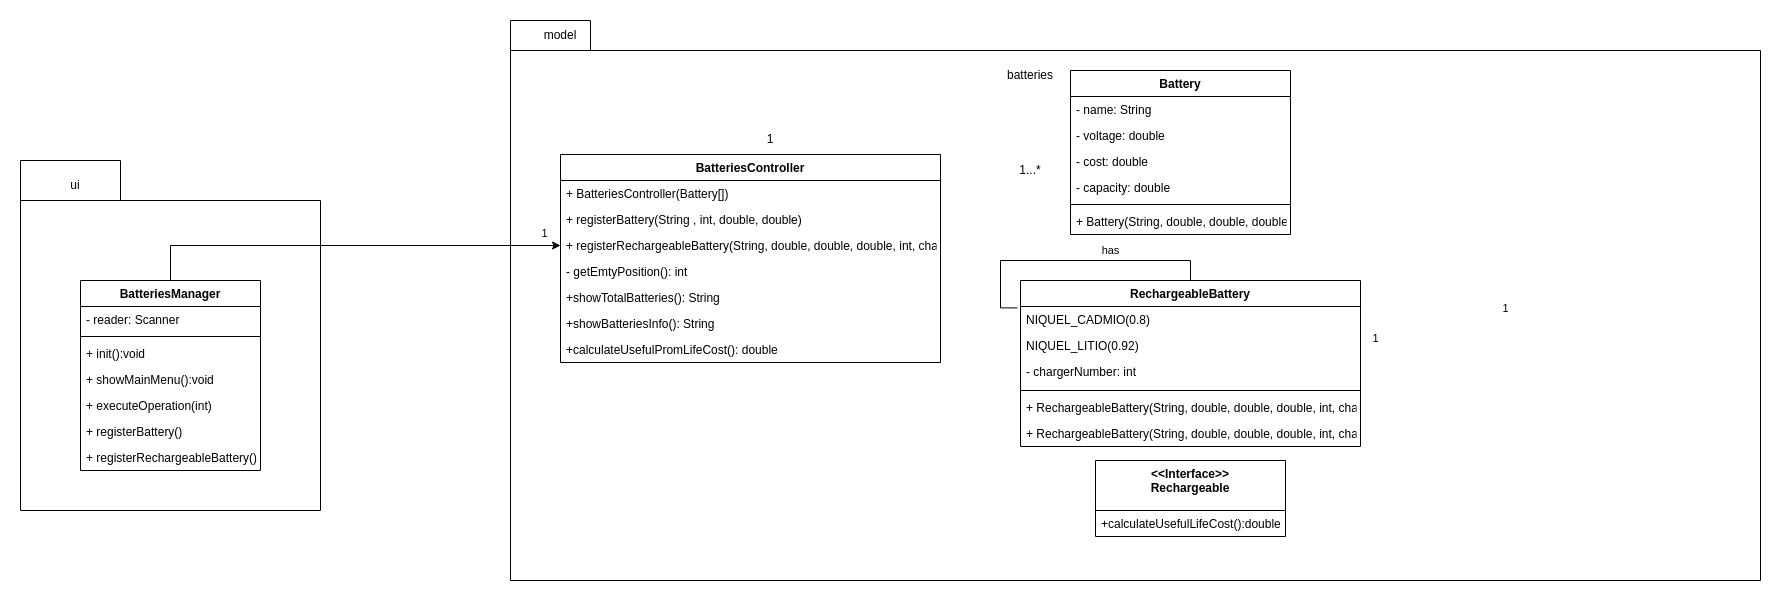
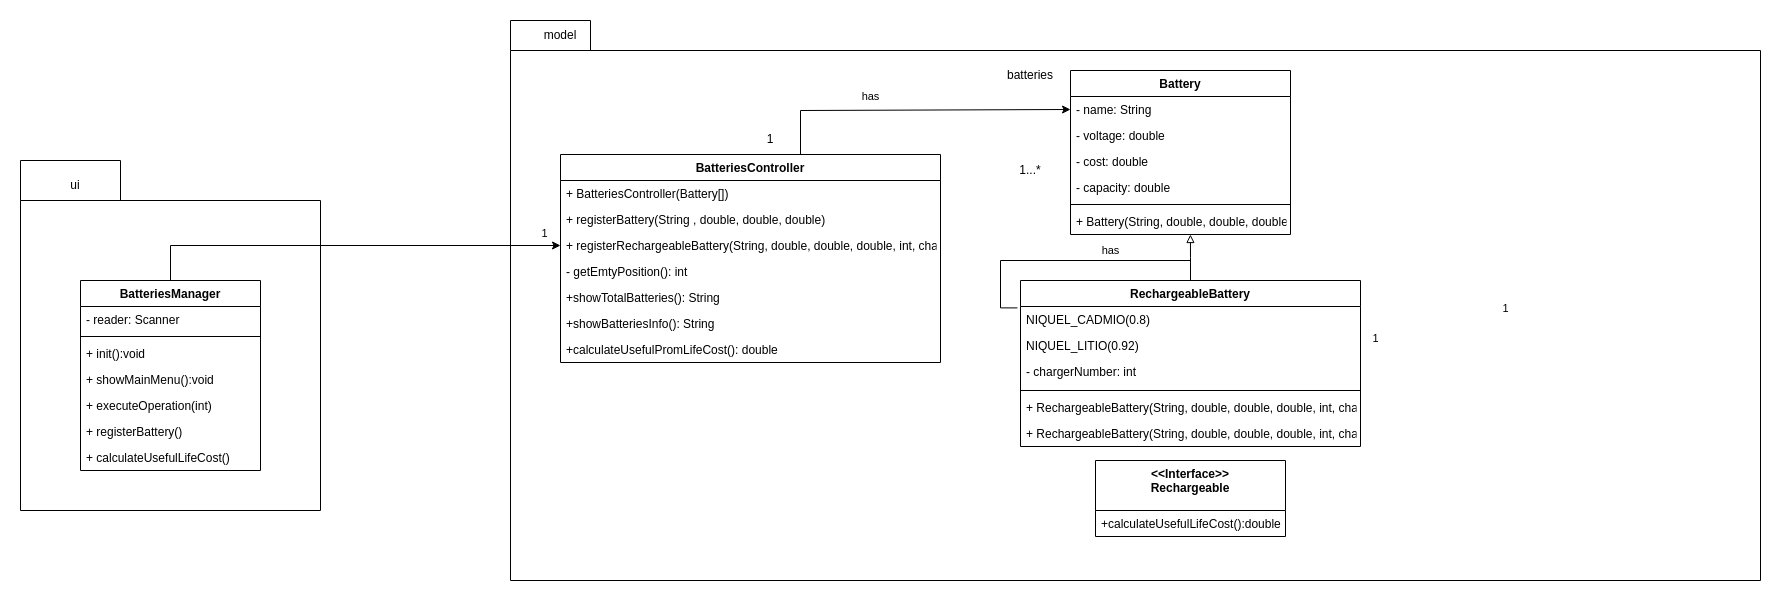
  <mxCell id="0" />
  <mxCell id="1" parent="0" />
  <mxCell id="2" value="" style="shape=folder;fontStyle=1;spacingTop=10;tabWidth=100;tabHeight=40;tabPosition=left;html=1;" parent="1" vertex="1"><mxGeometry x="20" y="160" width="300" height="350" as="geometry" /></mxCell>
  <mxCell id="3" value="" style="shape=folder;fontStyle=1;spacingTop=10;tabWidth=80;tabHeight=30;tabPosition=left;html=1;" parent="1" vertex="1"><mxGeometry x="510" y="20" width="1250" height="560" as="geometry" /></mxCell>
  <mxCell id="4" value="Battery" style="swimlane;fontStyle=1;align=center;verticalAlign=top;childLayout=stackLayout;horizontal=1;startSize=26;horizontalStack=0;resizeParent=1;resizeParentMax=0;resizeLast=0;collapsible=1;marginBottom=0;" parent="1" vertex="1"><mxGeometry x="1070" y="70" width="220" height="164" as="geometry" /></mxCell>
  <mxCell id="5" value="- name: String" style="text;strokeColor=none;fillColor=none;align=left;verticalAlign=top;spacingLeft=4;spacingRight=4;overflow=hidden;rotatable=0;points=[[0,0.5],[1,0.5]];portConstraint=eastwest;" parent="4" vertex="1"><mxGeometry y="26" width="220" height="26" as="geometry" /></mxCell>
  <mxCell id="6" value="- voltage: double" style="text;strokeColor=none;fillColor=none;align=left;verticalAlign=top;spacingLeft=4;spacingRight=4;overflow=hidden;rotatable=0;points=[[0,0.5],[1,0.5]];portConstraint=eastwest;" parent="4" vertex="1"><mxGeometry y="52" width="220" height="26" as="geometry" /></mxCell>
  <mxCell id="7" value="- cost: double" style="text;strokeColor=none;fillColor=none;align=left;verticalAlign=top;spacingLeft=4;spacingRight=4;overflow=hidden;rotatable=0;points=[[0,0.5],[1,0.5]];portConstraint=eastwest;" parent="4" vertex="1"><mxGeometry y="78" width="220" height="26" as="geometry" /></mxCell>
  <mxCell id="8" value="- capacity: double" style="text;strokeColor=none;fillColor=none;align=left;verticalAlign=top;spacingLeft=4;spacingRight=4;overflow=hidden;rotatable=0;points=[[0,0.5],[1,0.5]];portConstraint=eastwest;" parent="4" vertex="1"><mxGeometry y="104" width="220" height="26" as="geometry" /></mxCell>
  <mxCell id="9" value="" style="line;strokeWidth=1;fillColor=none;align=left;verticalAlign=middle;spacingTop=-1;spacingLeft=3;spacingRight=3;rotatable=0;labelPosition=right;points=[];portConstraint=eastwest;" parent="4" vertex="1"><mxGeometry y="130" width="220" height="8" as="geometry" /></mxCell>
  <mxCell id="10" value="+ Battery(String, double, double, double)" style="text;strokeColor=none;fillColor=none;align=left;verticalAlign=top;spacingLeft=4;spacingRight=4;overflow=hidden;rotatable=0;points=[[0,0.5],[1,0.5]];portConstraint=eastwest;" parent="4" vertex="1"><mxGeometry y="138" width="220" height="26" as="geometry" /></mxCell>
+ <mxCell id="11" style="edgeStyle=orthogonalEdgeStyle;rounded=0;orthogonalLoop=1;jettySize=auto;html=1;entryX=0.545;entryY=1;entryDx=0;entryDy=0;entryPerimeter=0;endArrow=block;endFill=0;" parent="1" source="12" target="10" edge="1"><mxGeometry relative="1" as="geometry" /></mxCell>
  <mxCell id="12" value="RechargeableBattery" style="swimlane;fontStyle=1;align=center;verticalAlign=top;childLayout=stackLayout;horizontal=1;startSize=26;horizontalStack=0;resizeParent=1;resizeParentMax=0;resizeLast=0;collapsible=1;marginBottom=0;" parent="1" vertex="1"><mxGeometry x="1020" y="280" width="340" height="166" as="geometry" /></mxCell>
  <mxCell id="13" value="NIQUEL_CADMIO(0.8)" style="text;strokeColor=none;fillColor=none;align=left;verticalAlign=top;spacingLeft=4;spacingRight=4;overflow=hidden;rotatable=0;points=[[0,0.5],[1,0.5]];portConstraint=eastwest;" parent="12" vertex="1"><mxGeometry y="26" width="340" height="26" as="geometry" /></mxCell>
  <mxCell id="14" value="NIQUEL_LITIO(0.92)" style="text;strokeColor=none;fillColor=none;align=left;verticalAlign=top;spacingLeft=4;spacingRight=4;overflow=hidden;rotatable=0;points=[[0,0.5],[1,0.5]];portConstraint=eastwest;" parent="12" vertex="1"><mxGeometry y="52" width="340" height="26" as="geometry" /></mxCell>
  <mxCell id="15" value="- chargerNumber: int " style="text;strokeColor=none;fillColor=none;align=left;verticalAlign=top;spacingLeft=4;spacingRight=4;overflow=hidden;rotatable=0;points=[[0,0.5],[1,0.5]];portConstraint=eastwest;" parent="12" vertex="1"><mxGeometry y="78" width="340" height="28" as="geometry" /></mxCell>
  <mxCell id="16" value="" style="line;strokeWidth=1;fillColor=none;align=left;verticalAlign=middle;spacingTop=-1;spacingLeft=3;spacingRight=3;rotatable=0;labelPosition=right;points=[];portConstraint=eastwest;" parent="12" vertex="1"><mxGeometry y="106" width="340" height="8" as="geometry" /></mxCell>
  <mxCell id="17" value="+ RechargeableBattery(String, double, double, double, int, char)" style="text;strokeColor=none;fillColor=none;align=left;verticalAlign=top;spacingLeft=4;spacingRight=4;overflow=hidden;rotatable=0;points=[[0,0.5],[1,0.5]];portConstraint=eastwest;" parent="12" vertex="1"><mxGeometry y="114" width="340" height="26" as="geometry" /></mxCell>
  <mxCell id="18" value="+ RechargeableBattery(String, double, double, double, int, char)" style="text;strokeColor=none;fillColor=none;align=left;verticalAlign=top;spacingLeft=4;spacingRight=4;overflow=hidden;rotatable=0;points=[[0,0.5],[1,0.5]];portConstraint=eastwest;" vertex="1" parent="12"><mxGeometry y="140" width="340" height="26" as="geometry" /></mxCell>
  <mxCell id="19" style="edgeStyle=orthogonalEdgeStyle;rounded=0;orthogonalLoop=1;jettySize=auto;html=1;entryX=-0.009;entryY=0.054;entryDx=0;entryDy=0;entryPerimeter=0;endArrow=none;" parent="12" source="12" target="13" edge="1"><mxGeometry relative="1" as="geometry" /></mxCell>
  <mxCell id="20" value="has" style="edgeLabel;html=1;align=center;verticalAlign=middle;resizable=0;points=[];" parent="19" connectable="0" vertex="1"><mxGeometry x="-0.205" y="1" relative="1" as="geometry"><mxPoint x="8" y="-12" as="offset" /></mxGeometry></mxCell>
  <mxCell id="21" value="&lt;&lt;Interface&gt;&gt;&#10;Rechargeable" style="swimlane;fontStyle=1;align=center;verticalAlign=top;childLayout=stackLayout;horizontal=1;startSize=50;horizontalStack=0;resizeParent=1;resizeParentMax=0;resizeLast=0;collapsible=1;marginBottom=0;" parent="1" vertex="1"><mxGeometry x="1095" y="460" width="190" height="76" as="geometry" /></mxCell>
  <mxCell id="22" value="+calculateUsefulLifeCost():double" style="text;strokeColor=none;fillColor=none;align=left;verticalAlign=top;spacingLeft=4;spacingRight=4;overflow=hidden;rotatable=0;points=[[0,0.5],[1,0.5]];portConstraint=eastwest;" parent="21" vertex="1"><mxGeometry y="50" width="190" height="26" as="geometry" /></mxCell>
+ <mxCell id="23" style="edgeStyle=orthogonalEdgeStyle;rounded=0;orthogonalLoop=1;jettySize=auto;html=1;entryX=0;entryY=0.5;entryDx=0;entryDy=0;" parent="1" source="25" target="5" edge="1"><mxGeometry relative="1" as="geometry"><mxPoint x="1000" y="109" as="targetPoint" /><Array as="points"><mxPoint x="800" y="110" /></Array></mxGeometry></mxCell>
+ <mxCell id="24" value="has" style="edgeLabel;html=1;align=center;verticalAlign=middle;resizable=0;points=[];" parent="23" connectable="0" vertex="1"><mxGeometry x="-0.277" y="2" relative="1" as="geometry"><mxPoint y="-12" as="offset" /></mxGeometry></mxCell>
  <mxCell id="25" value="BatteriesController" style="swimlane;fontStyle=1;align=center;verticalAlign=top;childLayout=stackLayout;horizontal=1;startSize=26;horizontalStack=0;resizeParent=1;resizeParentMax=0;resizeLast=0;collapsible=1;marginBottom=0;" parent="1" vertex="1"><mxGeometry x="560" y="154" width="380" height="208" as="geometry" /></mxCell>
  <mxCell id="26" value="+ BatteriesController(Battery[])" style="text;strokeColor=none;fillColor=none;align=left;verticalAlign=top;spacingLeft=4;spacingRight=4;overflow=hidden;rotatable=0;points=[[0,0.5],[1,0.5]];portConstraint=eastwest;" parent="25" vertex="1"><mxGeometry y="26" width="380" height="26" as="geometry" /></mxCell>
- <mxCell id="27" value="+ registerBattery(String , int, double, double)" style="text;strokeColor=none;fillColor=none;align=left;verticalAlign=top;spacingLeft=4;spacingRight=4;overflow=hidden;rotatable=0;points=[[0,0.5],[1,0.5]];portConstraint=eastwest;" parent="25" vertex="1"><mxGeometry y="52" width="380" height="26" as="geometry" /></mxCell>
+ <mxCell id="27" value="+ registerBattery(String , double, double, double)" style="text;strokeColor=none;fillColor=none;align=left;verticalAlign=top;spacingLeft=4;spacingRight=4;overflow=hidden;rotatable=0;points=[[0,0.5],[1,0.5]];portConstraint=eastwest;" parent="25" vertex="1"><mxGeometry y="52" width="380" height="26" as="geometry" /></mxCell>
  <mxCell id="28" value="+ registerRechargeableBattery(String, double, double, double, int, char) " style="text;strokeColor=none;fillColor=none;align=left;verticalAlign=top;spacingLeft=4;spacingRight=4;overflow=hidden;rotatable=0;points=[[0,0.5],[1,0.5]];portConstraint=eastwest;" parent="25" vertex="1"><mxGeometry y="78" width="380" height="26" as="geometry" /></mxCell>
  <mxCell id="29" value="- getEmtyPosition(): int " style="text;strokeColor=none;fillColor=none;align=left;verticalAlign=top;spacingLeft=4;spacingRight=4;overflow=hidden;rotatable=0;points=[[0,0.5],[1,0.5]];portConstraint=eastwest;" parent="25" vertex="1"><mxGeometry y="104" width="380" height="26" as="geometry" /></mxCell>
  <mxCell id="30" value="+showTotalBatteries(): String" style="text;strokeColor=none;fillColor=none;align=left;verticalAlign=top;spacingLeft=4;spacingRight=4;overflow=hidden;rotatable=0;points=[[0,0.5],[1,0.5]];portConstraint=eastwest;" parent="25" vertex="1"><mxGeometry y="130" width="380" height="26" as="geometry" /></mxCell>
  <mxCell id="31" value="+showBatteriesInfo(): String" style="text;strokeColor=none;fillColor=none;align=left;verticalAlign=top;spacingLeft=4;spacingRight=4;overflow=hidden;rotatable=0;points=[[0,0.5],[1,0.5]];portConstraint=eastwest;" parent="25" vertex="1"><mxGeometry y="156" width="380" height="26" as="geometry" /></mxCell>
  <mxCell id="32" value="+calculateUsefulPromLifeCost(): double" style="text;strokeColor=none;fillColor=none;align=left;verticalAlign=top;spacingLeft=4;spacingRight=4;overflow=hidden;rotatable=0;points=[[0,0.5],[1,0.5]];portConstraint=eastwest;" parent="25" vertex="1"><mxGeometry y="182" width="380" height="26" as="geometry" /></mxCell>
  <mxCell id="33" style="edgeStyle=orthogonalEdgeStyle;rounded=0;orthogonalLoop=1;jettySize=auto;html=1;entryX=0;entryY=0.5;entryDx=0;entryDy=0;" parent="1" source="35" target="28" edge="1"><mxGeometry relative="1" as="geometry" /></mxCell>
  <mxCell id="34" value="1" style="edgeLabel;html=1;align=center;verticalAlign=middle;resizable=0;points=[];" parent="33" connectable="0" vertex="1"><mxGeometry x="0.921" y="-1" relative="1" as="geometry"><mxPoint y="-14" as="offset" /></mxGeometry></mxCell>
  <mxCell id="35" value="BatteriesManager" style="swimlane;fontStyle=1;align=center;verticalAlign=top;childLayout=stackLayout;horizontal=1;startSize=26;horizontalStack=0;resizeParent=1;resizeParentMax=0;resizeLast=0;collapsible=1;marginBottom=0;" parent="1" vertex="1"><mxGeometry x="80" y="280" width="180" height="190" as="geometry" /></mxCell>
  <mxCell id="36" value="- reader: Scanner" style="text;strokeColor=none;fillColor=none;align=left;verticalAlign=top;spacingLeft=4;spacingRight=4;overflow=hidden;rotatable=0;points=[[0,0.5],[1,0.5]];portConstraint=eastwest;" parent="35" vertex="1"><mxGeometry y="26" width="180" height="26" as="geometry" /></mxCell>
  <mxCell id="37" value="" style="line;strokeWidth=1;fillColor=none;align=left;verticalAlign=middle;spacingTop=-1;spacingLeft=3;spacingRight=3;rotatable=0;labelPosition=right;points=[];portConstraint=eastwest;" parent="35" vertex="1"><mxGeometry y="52" width="180" height="8" as="geometry" /></mxCell>
  <mxCell id="38" value="+ init():void" style="text;strokeColor=none;fillColor=none;align=left;verticalAlign=top;spacingLeft=4;spacingRight=4;overflow=hidden;rotatable=0;points=[[0,0.5],[1,0.5]];portConstraint=eastwest;" parent="35" vertex="1"><mxGeometry y="60" width="180" height="26" as="geometry" /></mxCell>
  <mxCell id="39" value="+ showMainMenu():void" style="text;strokeColor=none;fillColor=none;align=left;verticalAlign=top;spacingLeft=4;spacingRight=4;overflow=hidden;rotatable=0;points=[[0,0.5],[1,0.5]];portConstraint=eastwest;" parent="35" vertex="1"><mxGeometry y="86" width="180" height="26" as="geometry" /></mxCell>
  <mxCell id="40" value="+ executeOperation(int)" style="text;strokeColor=none;fillColor=none;align=left;verticalAlign=top;spacingLeft=4;spacingRight=4;overflow=hidden;rotatable=0;points=[[0,0.5],[1,0.5]];portConstraint=eastwest;" parent="35" vertex="1"><mxGeometry y="112" width="180" height="26" as="geometry" /></mxCell>
  <mxCell id="41" value="+ registerBattery()" style="text;strokeColor=none;fillColor=none;align=left;verticalAlign=top;spacingLeft=4;spacingRight=4;overflow=hidden;rotatable=0;points=[[0,0.5],[1,0.5]];portConstraint=eastwest;" parent="35" vertex="1"><mxGeometry y="138" width="180" height="26" as="geometry" /></mxCell>
- <mxCell id="42" value="+ registerRechargeableBattery()" style="text;strokeColor=none;fillColor=none;align=left;verticalAlign=top;spacingLeft=4;spacingRight=4;overflow=hidden;rotatable=0;points=[[0,0.5],[1,0.5]];portConstraint=eastwest;" parent="35" vertex="1"><mxGeometry y="164" width="180" height="26" as="geometry" /></mxCell>
+ <mxCell id="42" value="+ calculateUsefulLifeCost()" style="text;strokeColor=none;fillColor=none;align=left;verticalAlign=top;spacingLeft=4;spacingRight=4;overflow=hidden;rotatable=0;points=[[0,0.5],[1,0.5]];portConstraint=eastwest;" parent="35" vertex="1"><mxGeometry y="164" width="180" height="26" as="geometry" /></mxCell>
  <mxCell id="43" value="batteries" style="text;html=1;strokeColor=none;fillColor=none;align=center;verticalAlign=middle;whiteSpace=wrap;rounded=0;" parent="1" vertex="1"><mxGeometry x="1000" y="60" width="60" height="30" as="geometry" /></mxCell>
  <mxCell id="44" value="model" style="text;html=1;strokeColor=none;fillColor=none;align=center;verticalAlign=middle;whiteSpace=wrap;rounded=0;" parent="1" vertex="1"><mxGeometry x="530" y="20" width="60" height="30" as="geometry" /></mxCell>
  <mxCell id="45" value="ui" style="text;html=1;strokeColor=none;fillColor=none;align=center;verticalAlign=middle;whiteSpace=wrap;rounded=0;" parent="1" vertex="1"><mxGeometry x="45" y="170" width="60" height="30" as="geometry" /></mxCell>
  <mxCell id="46" value="1" style="text;html=1;strokeColor=none;fillColor=none;align=center;verticalAlign=middle;whiteSpace=wrap;rounded=0;" parent="1" vertex="1"><mxGeometry x="740" y="124" width="60" height="30" as="geometry" /></mxCell>
  <mxCell id="47" value="1...*" style="text;html=1;strokeColor=none;fillColor=none;align=center;verticalAlign=middle;whiteSpace=wrap;rounded=0;" parent="1" vertex="1"><mxGeometry x="1000" y="155" width="60" height="30" as="geometry" /></mxCell>
  <mxCell id="48" value="1" style="edgeLabel;html=1;align=center;verticalAlign=middle;resizable=0;points=[];" parent="1" connectable="0" vertex="1"><mxGeometry x="1500.002" y="289.996" as="geometry"><mxPoint x="4" y="18" as="offset" /></mxGeometry></mxCell>
  <mxCell id="49" value="1" style="edgeLabel;html=1;align=center;verticalAlign=middle;resizable=0;points=[];" parent="1" connectable="0" vertex="1"><mxGeometry x="1370.002" y="319.996" as="geometry"><mxPoint x="4" y="18" as="offset" /></mxGeometry></mxCell>
